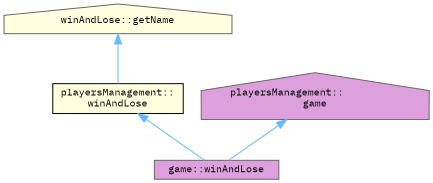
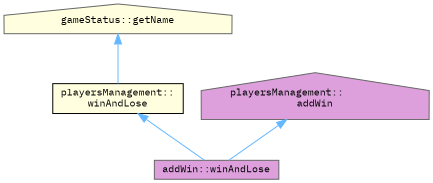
  digraph {
    fontname="IBM Plex Mono"
    rankdir=TB
    node [color=gray40 fillcolor=lightyellow fontname="IBM Plex Mono" fontsize=10 shape=house style=filled]
    edge [color=steelblue1 dir=back fontname="IBM Plex Mono" fontsize=10 labelfontname=Helvetica labelfontsize=10 style=solid]
-   n1 [fontcolor=black height=0.2 label="winAndLose::getName" width=0.4]
+   n1 [fontcolor=black height=0.2 label="gameStatus::getName" width=0.4]
    n2 [color=black height=0.2 label="playersManagement::\lwinAndLose" shape=box width=0.4]
-   n3 [fillcolor=plum height=0.2 label="game::winAndLose" shape=box width=0.4]
-   n4 [fillcolor=plum height=0.2 label="playersManagement::\lgame" width=0.4]
+   n3 [fillcolor=plum height=0.2 label="addWin::winAndLose" shape=box width=0.4]
+   n4 [fillcolor=plum height=0.2 label="playersManagement::\laddWin" width=0.4]
    n1 -> n2
    n2 -> n3
    n4 -> n3
  }
